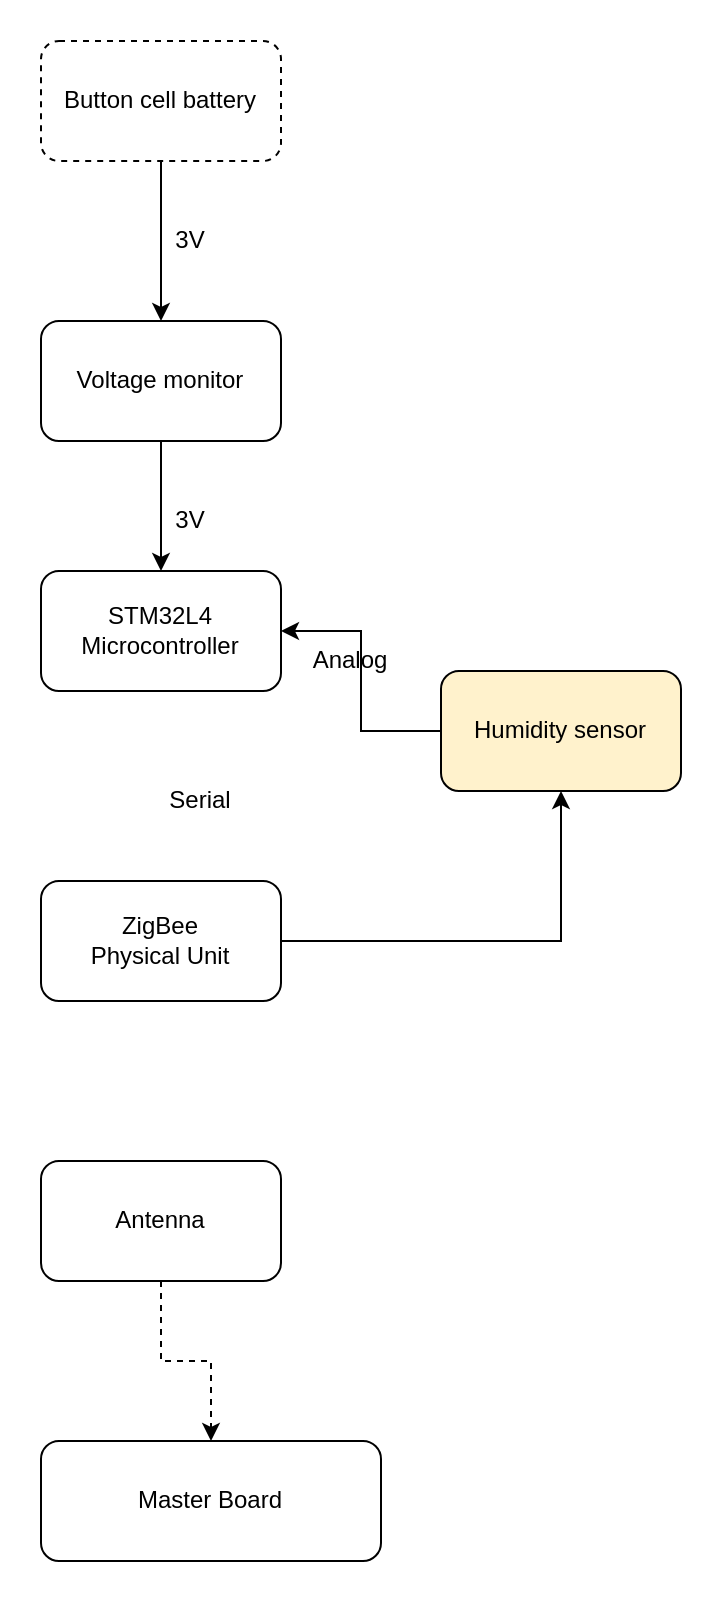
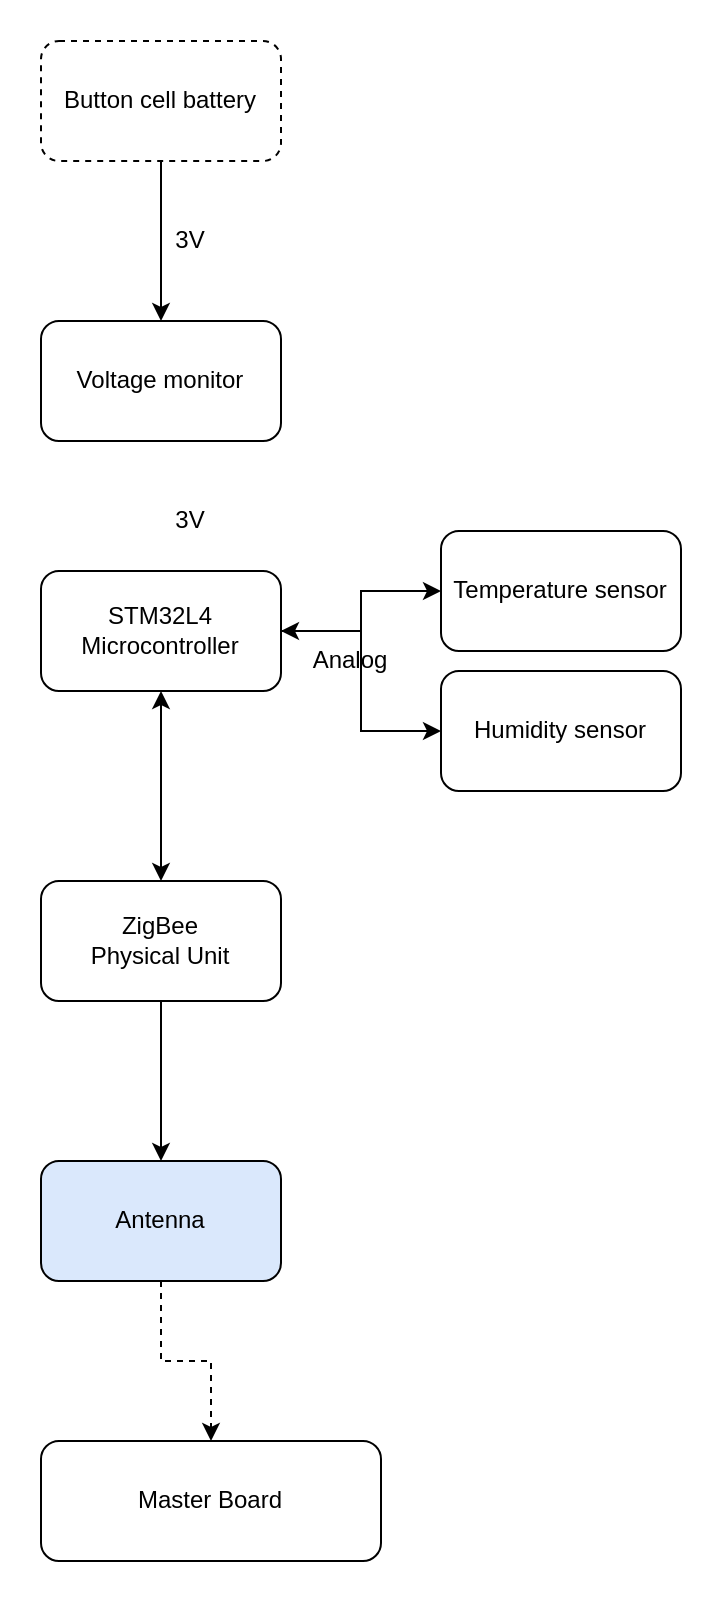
  <mxCell id="0" />
  <mxCell id="1" parent="0" />
  <mxCell id="2" value="" style="edgeStyle=orthogonalEdgeStyle;rounded=0;orthogonalLoop=1;jettySize=auto;html=1;" edge="1" parent="1" source="3" target="5"><mxGeometry relative="1" as="geometry" /></mxCell>
  <mxCell id="3" value="Button cell battery" style="rounded=1;whiteSpace=wrap;html=1;dashed=1;" vertex="1" parent="1"><mxGeometry x="20" y="20" width="120" height="60" as="geometry" /></mxCell>
- <mxCell id="4" value="" style="edgeStyle=orthogonalEdgeStyle;rounded=0;orthogonalLoop=1;jettySize=auto;html=1;" edge="1" parent="1" source="5" target="9"><mxGeometry relative="1" as="geometry" /></mxCell>
  <mxCell id="5" value="Voltage monitor" style="whiteSpace=wrap;html=1;rounded=1;" vertex="1" parent="1"><mxGeometry x="20" y="160" width="120" height="60" as="geometry" /></mxCell>
- <mxCell id="7" style="edgeStyle=orthogonalEdgeStyle;rounded=0;orthogonalLoop=1;jettySize=auto;html=1;exitX=1;exitY=0.5;exitDx=0;exitDy=0;entryX=0;entryY=0.5;entryDx=0;entryDy=0;startArrow=classic;startFill=1;endArrow=none;" edge="1" parent="1" source="9" target="11"><mxGeometry relative="1" as="geometry" /></mxCell>
+ <mxCell id="6" value="" style="edgeStyle=orthogonalEdgeStyle;rounded=0;orthogonalLoop=1;jettySize=auto;html=1;" edge="1" parent="1" source="9" target="10"><mxGeometry relative="1" as="geometry" /></mxCell>
+ <mxCell id="7" style="edgeStyle=orthogonalEdgeStyle;rounded=0;orthogonalLoop=1;jettySize=auto;html=1;exitX=1;exitY=0.5;exitDx=0;exitDy=0;entryX=0;entryY=0.5;entryDx=0;entryDy=0;startArrow=classic;startFill=1;" edge="1" parent="1" source="9" target="11"><mxGeometry relative="1" as="geometry" /></mxCell>
+ <mxCell id="8" value="" style="edgeStyle=orthogonalEdgeStyle;rounded=0;orthogonalLoop=1;jettySize=auto;html=1;startArrow=classic;startFill=1;" edge="1" parent="1" source="9" target="16"><mxGeometry relative="1" as="geometry" /></mxCell>
  <mxCell id="9" value="&lt;div&gt;STM32L4&lt;/div&gt;&lt;div&gt;Microcontroller&lt;br&gt;&lt;/div&gt;" style="whiteSpace=wrap;html=1;rounded=1;" vertex="1" parent="1"><mxGeometry x="20" y="285" width="120" height="60" as="geometry" /></mxCell>
- <mxCell id="11" value="Humidity sensor" style="whiteSpace=wrap;html=1;rounded=1;fillColor=#fff2cc;" vertex="1" parent="1"><mxGeometry x="220" y="335" width="120" height="60" as="geometry" /></mxCell>
+ <mxCell id="10" value="Temperature sensor" style="whiteSpace=wrap;html=1;rounded=1;" vertex="1" parent="1"><mxGeometry x="220" y="265" width="120" height="60" as="geometry" /></mxCell>
+ <mxCell id="11" value="Humidity sensor" style="whiteSpace=wrap;html=1;rounded=1;" vertex="1" parent="1"><mxGeometry x="220" y="335" width="120" height="60" as="geometry" /></mxCell>
  <mxCell id="12" value="3V" style="text;html=1;strokeColor=none;fillColor=none;align=center;verticalAlign=middle;whiteSpace=wrap;rounded=0;" vertex="1" parent="1"><mxGeometry x="75" y="110" width="40" height="20" as="geometry" /></mxCell>
  <mxCell id="13" value="3V" style="text;html=1;strokeColor=none;fillColor=none;align=center;verticalAlign=middle;whiteSpace=wrap;rounded=0;" vertex="1" parent="1"><mxGeometry x="75" y="250" width="40" height="20" as="geometry" /></mxCell>
  <mxCell id="14" value="Analog" style="text;html=1;strokeColor=none;fillColor=none;align=center;verticalAlign=middle;whiteSpace=wrap;rounded=0;" vertex="1" parent="1"><mxGeometry x="155" y="320" width="40" height="20" as="geometry" /></mxCell>
- <mxCell id="15" value="" style="edgeStyle=orthogonalEdgeStyle;rounded=0;orthogonalLoop=1;jettySize=auto;html=1;startArrow=none;startFill=0;" edge="1" parent="1" source="16" target="11"><mxGeometry relative="1" as="geometry" /></mxCell>
+ <mxCell id="15" value="" style="edgeStyle=orthogonalEdgeStyle;rounded=0;orthogonalLoop=1;jettySize=auto;html=1;startArrow=none;startFill=0;" edge="1" parent="1" source="16" target="18"><mxGeometry relative="1" as="geometry" /></mxCell>
  <mxCell id="16" value="&lt;div&gt;ZigBee&lt;/div&gt;&lt;div&gt;Physical Unit&lt;br&gt;&lt;/div&gt;" style="whiteSpace=wrap;html=1;rounded=1;" vertex="1" parent="1"><mxGeometry x="20" y="440" width="120" height="60" as="geometry" /></mxCell>
  <mxCell id="17" value="" style="edgeStyle=orthogonalEdgeStyle;rounded=0;orthogonalLoop=1;jettySize=auto;html=1;startArrow=none;startFill=0;dashed=1;" edge="1" parent="1" source="18" target="20"><mxGeometry relative="1" as="geometry" /></mxCell>
- <mxCell id="18" value="Antenna" style="whiteSpace=wrap;html=1;rounded=1;" vertex="1" parent="1"><mxGeometry x="20" y="580" width="120" height="60" as="geometry" /></mxCell>
- <mxCell id="19" value="&lt;div&gt;Serial&lt;/div&gt;" style="text;html=1;strokeColor=none;fillColor=none;align=center;verticalAlign=middle;whiteSpace=wrap;rounded=0;" vertex="1" parent="1"><mxGeometry x="80" y="390" width="40" height="20" as="geometry" /></mxCell>
+ <mxCell id="18" value="Antenna" style="whiteSpace=wrap;html=1;rounded=1;fillColor=#dae8fc;" vertex="1" parent="1"><mxGeometry x="20" y="580" width="120" height="60" as="geometry" /></mxCell>
  <mxCell id="20" value="Master Board" style="whiteSpace=wrap;html=1;rounded=1;" vertex="1" parent="1"><mxGeometry x="20" y="720" width="170" height="60" as="geometry" /></mxCell>
